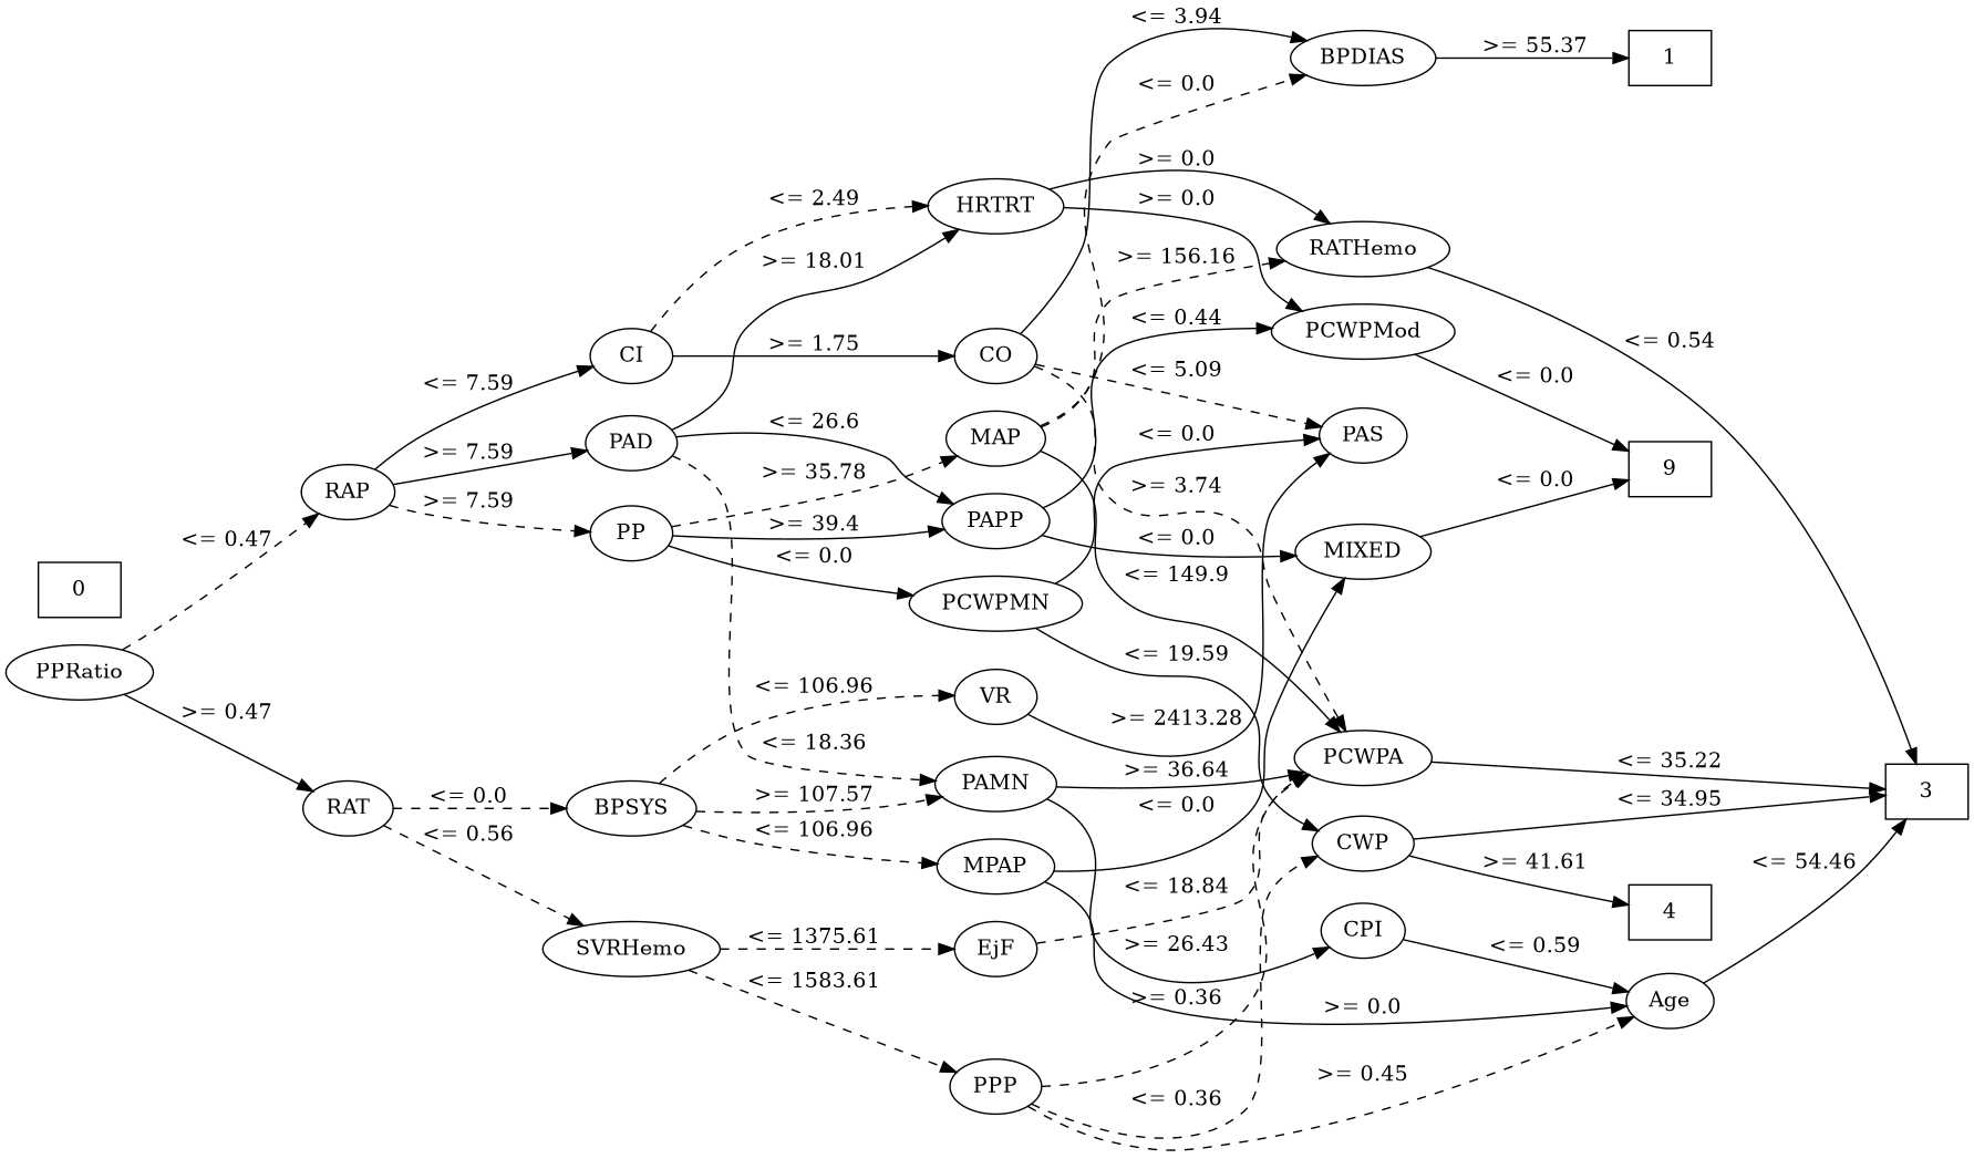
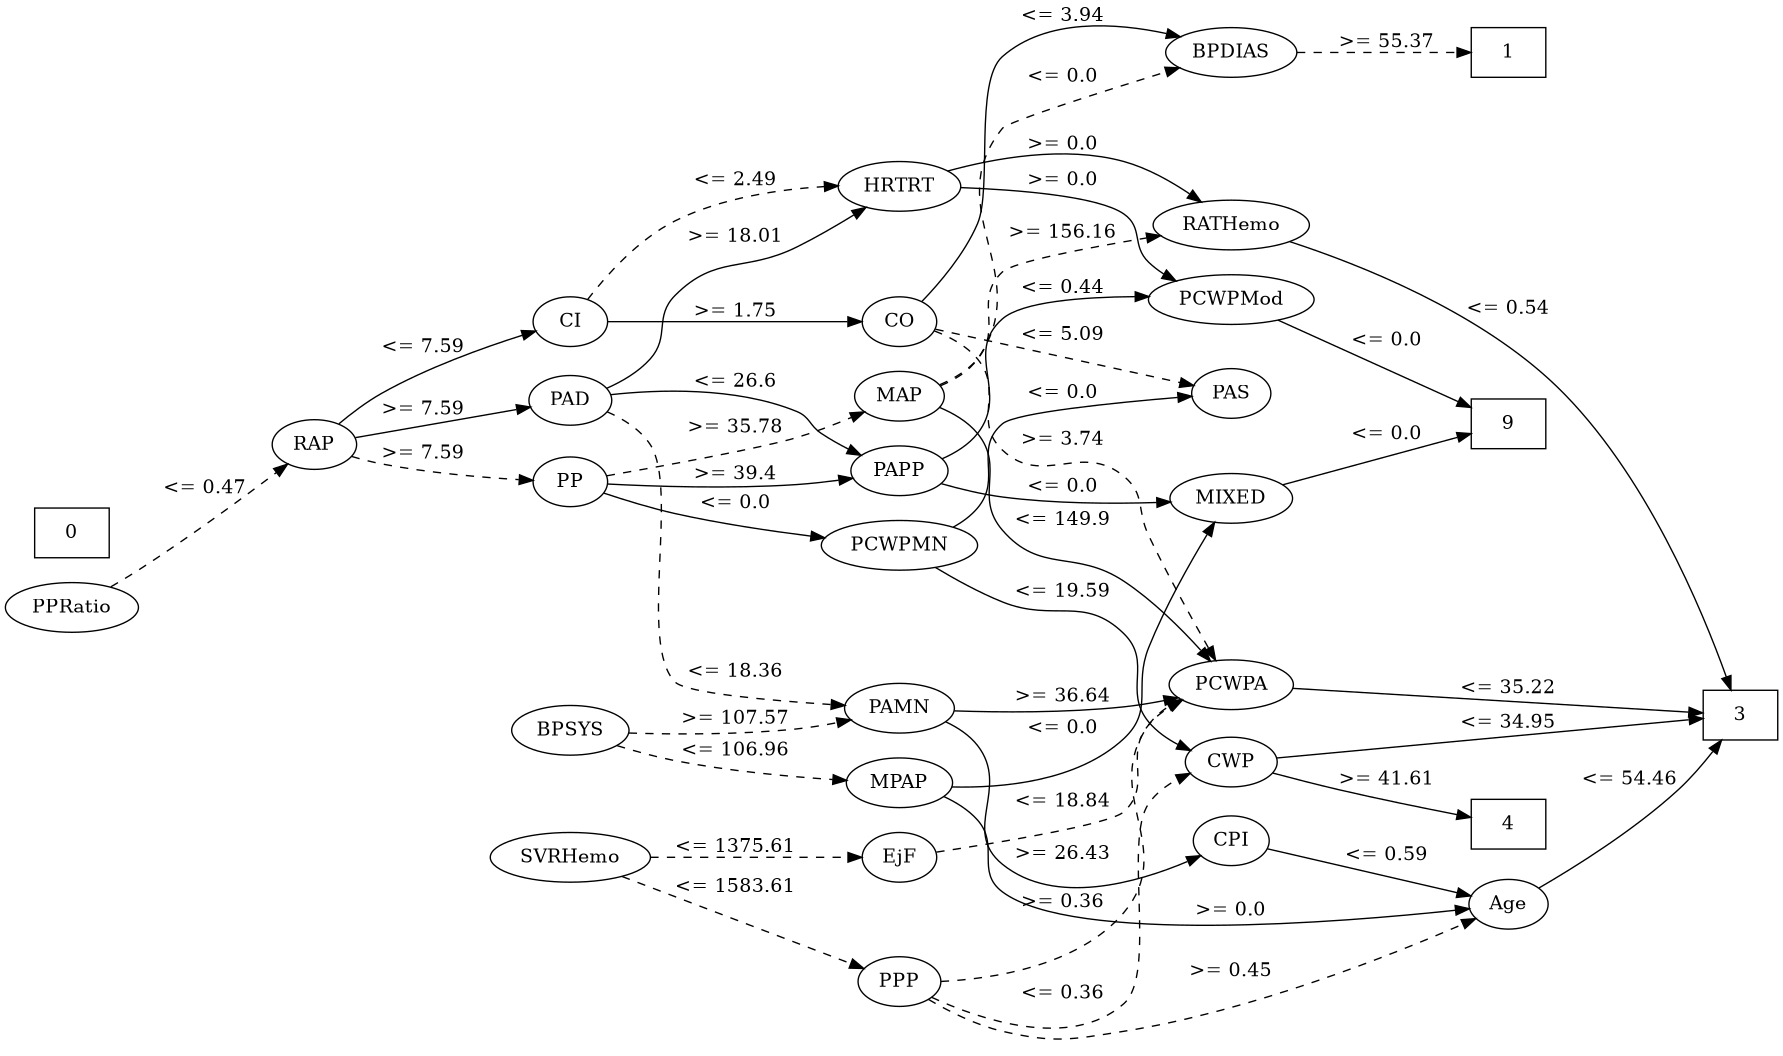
  strict digraph {
    rankdir=LR
    edge [op="<=" param=0.0 style=solid]
    1 [height=0.5 shape=box width=0.75]
    n2 [height=0.5 label=9 shape=box width=0.75]
    3 [height=0.5 shape=box width=0.75]
    4 [height=0.5 shape=box width=0.75]
    n5 [height=0.5 label=0 shape=box width=0.75]
    RAP [height=0.5 width=0.77778]
    PAD [height=0.5 width=0.79437]
    CI [height=0.5 width=0.75]
    PP [height=0.5 width=0.75]
    PAMN [height=0.5 width=1.0139]
    HRTRT [height=0.5 width=1.1013]
    PAPP [height=0.5 width=0.88889]
    CO [height=0.5 width=0.75]
    PCWPMN [height=0.5 width=1.3902]
    MAP [height=0.5 width=0.84854]
    PCWPA [height=0.5 width=1.1555]
    CPI [height=0.5 width=0.75]
    PCWPMod [height=0.5 width=1.4444]
    RATHemo [height=0.5 width=1.375]
    MIXED [height=0.5 width=1.125]
    PAS [height=0.5 width=0.75]
    BPDIAS [height=0.5 width=1.1735]
    CWP [height=0.5 width=0.84854]
    Age [height=0.5 width=0.75]
    SVRHemo [height=0.5 width=1.3902]
    PPP [height=0.5 width=0.75]
    EjF [height=0.5 width=0.75]
    BPSYS [height=0.5 width=1.0471]
    MPAP [height=0.5 width=0.97491]
-   VR [height=0.5 width=0.75]
-   RAT [height=0.5 width=0.76389]
    PPRatio [height=0.5 width=1.1013]
    RAP -> PAD [label=">= 7.59" op=">=" param=7.59]
    RAP -> CI [label="<= 7.59" param=7.59]
    RAP -> PP [label=">= 7.59" op=">=" param=7.59 style=dashed]
    PAD -> PAMN [label="<= 18.36" param=18.36 style=dashed]
    PAD -> HRTRT [label=">= 18.01" op=">=" param=18.01]
    PAD -> PAPP [label="<= 26.6" param=26.6]
    CI -> HRTRT [label="<= 2.49" param=2.49 style=dashed]
    CI -> CO [label=">= 1.75" op=">=" param=1.75]
    PP -> PAPP [label=">= 39.4" op=">=" param=39.4]
    PP -> PCWPMN [label="<= 0.0"]
    PP -> MAP [label=">= 35.78" op=">=" param=35.78 style=dashed]
    PAMN -> PCWPA [label=">= 36.64" op=">=" param=36.64]
    PAMN -> CPI [label=">= 26.43" op=">=" param=26.43]
    HRTRT -> PCWPMod [label=">= 0.0" op=">="]
    HRTRT -> RATHemo [label=">= 0.0" op=">="]
    PAPP -> PCWPMod [label="<= 0.44" param=0.44]
    PAPP -> MIXED [label="<= 0.0"]
    CO -> PCWPA [label=">= 3.74" op=">=" param=3.74 style=dashed]
    CO -> PAS [label="<= 5.09" param=5.09 style=dashed]
    CO -> BPDIAS [label="<= 3.94" param=3.94]
    PCWPMN -> PAS [label="<= 0.0"]
    PCWPMN -> CWP [label="<= 19.59" param=19.59]
    MAP -> PCWPA [label="<= 149.9" param=149.9]
    MAP -> RATHemo [label=">= 156.16" op=">=" param=156.16 style=dashed]
    MAP -> BPDIAS [label="<= 0.0" style=dashed]
    PCWPA -> 3 [label="<= 35.22" param=35.22]
    CPI -> Age [label="<= 0.59" param=0.59]
    PCWPMod -> n2 [label="<= 0.0"]
    RATHemo -> 3 [label="<= 0.54" param=0.54]
    MIXED -> n2 [label="<= 0.0"]
-   BPDIAS -> 1 [label=">= 55.37" op=">=" param=55.37]
+   BPDIAS -> 1 [label=">= 55.37" op=">=" param=55.37 style=dashed]
    CWP -> 3 [label="<= 34.95" param=34.95]
    CWP -> 4 [label=">= 41.61" op=">=" param=41.61]
    Age -> 3 [label="<= 54.46" param=54.46]
    SVRHemo -> PPP [label="<= 1583.61" param=1583.61 style=dashed]
    SVRHemo -> EjF [label="<= 1375.61" param=1375.61 style=dashed]
    PPP -> PCWPA [label=">= 0.36" op=">=" param=0.36 style=dashed]
    PPP -> CWP [label="<= 0.36" param=0.36 style=dashed]
    PPP -> Age [label=">= 0.45" op=">=" param=0.45 style=dashed]
    EjF -> PCWPA [label="<= 18.84" param=18.84 style=dashed]
    BPSYS -> PAMN [label=">= 107.57" op=">=" param=107.57 style=dashed]
    BPSYS -> MPAP [label="<= 106.96" param=106.96 style=dashed]
-   BPSYS -> VR [label="<= 106.96" param=106.96 style=dashed]
    MPAP -> MIXED [label="<= 0.0"]
    MPAP -> Age [label=">= 0.0" op=">="]
-   VR -> PAS [label=">= 2413.28" op=">=" param=2413.28]
-   RAT -> SVRHemo [label="<= 0.56" param=0.56 style=dashed]
-   RAT -> BPSYS [label="<= 0.0" style=dashed]
    PPRatio -> RAP [label="<= 0.47" param=0.47 style=dashed]
-   PPRatio -> RAT [label=">= 0.47" op=">=" param=0.47]
  }
